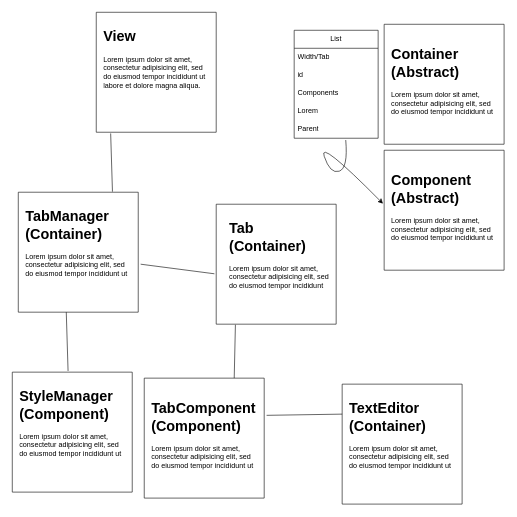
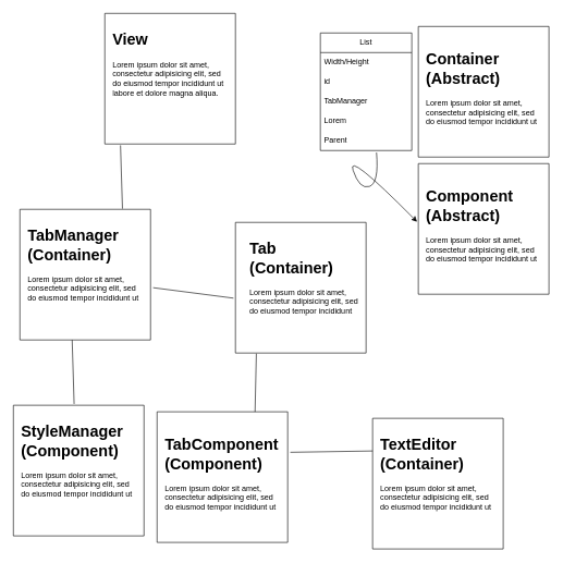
  <mxCell id="0" />
  <mxCell id="1" parent="0" />
  <mxCell id="2" value="" style="swimlane;startSize=0;" parent="1" vertex="1"><mxGeometry x="160" y="20" width="200" height="200" as="geometry" /></mxCell>
  <mxCell id="3" value="&lt;h1 style=&quot;margin-top: 0px;&quot;&gt;View&lt;br&gt;&lt;/h1&gt;&lt;p&gt;Lorem ipsum dolor sit amet, consectetur adipisicing elit, sed do eiusmod tempor incididunt ut labore et dolore magna aliqua.&lt;/p&gt;" style="text;html=1;whiteSpace=wrap;overflow=hidden;rounded=0;" parent="2" vertex="1"><mxGeometry x="10" y="20" width="180" height="120" as="geometry" /></mxCell>
  <mxCell id="4" value="" style="swimlane;startSize=0;" parent="1" vertex="1"><mxGeometry x="640" y="40" width="200" height="200" as="geometry" /></mxCell>
  <mxCell id="5" value="&lt;h1 style=&quot;margin-top: 0px;&quot;&gt;Container (Abstract)&lt;br&gt;&lt;/h1&gt;&lt;p&gt;Lorem ipsum dolor sit amet, consectetur adipisicing elit, sed do eiusmod tempor incididunt ut labore et dolore magna aliqua.&lt;/p&gt;" style="text;html=1;whiteSpace=wrap;overflow=hidden;rounded=0;" parent="4" vertex="1"><mxGeometry x="10" y="30" width="180" height="120" as="geometry" /></mxCell>
  <mxCell id="6" value="" style="swimlane;startSize=0;" parent="1" vertex="1"><mxGeometry x="360" y="340" width="200" height="200" as="geometry" /></mxCell>
  <mxCell id="7" value="&lt;h1 style=&quot;margin-top: 0px;&quot;&gt;Tab (Container)&lt;br&gt;&lt;/h1&gt;&lt;p&gt;Lorem ipsum dolor sit amet, consectetur adipisicing elit, sed do eiusmod tempor incididunt ut labore et dolore magna aliqua.&lt;/p&gt;" style="text;html=1;whiteSpace=wrap;overflow=hidden;rounded=0;" parent="6" vertex="1"><mxGeometry x="20" y="20" width="170" height="120" as="geometry" /></mxCell>
  <mxCell id="8" value="" style="endArrow=none;html=1;rounded=0;entryX=0.16;entryY=1.005;entryDx=0;entryDy=0;entryPerimeter=0;exitX=0.75;exitY=0;exitDx=0;exitDy=0;" parent="1" source="9" target="6" edge="1"><mxGeometry width="50" height="50" relative="1" as="geometry"><mxPoint x="410" y="610" as="sourcePoint" /><mxPoint x="460" y="560" as="targetPoint" /></mxGeometry></mxCell>
  <mxCell id="9" value="" style="swimlane;startSize=0;" parent="1" vertex="1"><mxGeometry x="240" y="630" width="200" height="200" as="geometry" /></mxCell>
  <mxCell id="10" value="&lt;h1 style=&quot;margin-top: 0px;&quot;&gt;TabComponent (Component)&lt;br&gt;&lt;/h1&gt;&lt;p&gt;Lorem ipsum dolor sit amet, consectetur adipisicing elit, sed do eiusmod tempor incididunt ut labore et dolore magna aliqua.&lt;/p&gt;" style="text;html=1;whiteSpace=wrap;overflow=hidden;rounded=0;" parent="9" vertex="1"><mxGeometry x="10" y="30" width="180" height="120" as="geometry" /></mxCell>
  <mxCell id="11" value="" style="endArrow=none;html=1;rounded=0;exitX=1.02;exitY=0.31;exitDx=0;exitDy=0;exitPerimeter=0;entryX=0;entryY=0.25;entryDx=0;entryDy=0;" parent="1" source="9" target="12" edge="1"><mxGeometry width="50" height="50" relative="1" as="geometry"><mxPoint x="490" y="700" as="sourcePoint" /><mxPoint x="560" y="690" as="targetPoint" /></mxGeometry></mxCell>
  <mxCell id="12" value="" style="swimlane;startSize=0;" parent="1" vertex="1"><mxGeometry x="570" y="640" width="200" height="200" as="geometry" /></mxCell>
  <mxCell id="13" value="&lt;h1 style=&quot;margin-top: 0px;&quot;&gt;TextEditor (Container)&lt;br&gt;&lt;/h1&gt;&lt;p&gt;Lorem ipsum dolor sit amet, consectetur adipisicing elit, sed do eiusmod tempor incididunt ut labore et dolore magna aliqua.&lt;/p&gt;" style="text;html=1;whiteSpace=wrap;overflow=hidden;rounded=0;" parent="12" vertex="1"><mxGeometry x="10" y="20" width="180" height="120" as="geometry" /></mxCell>
  <mxCell id="14" value="" style="endArrow=none;html=1;rounded=0;entryX=0.12;entryY=1.01;entryDx=0;entryDy=0;entryPerimeter=0;exitX=0.785;exitY=-0.005;exitDx=0;exitDy=0;exitPerimeter=0;" parent="1" source="15" target="2" edge="1"><mxGeometry width="50" height="50" relative="1" as="geometry"><mxPoint x="93" y="310" as="sourcePoint" /><mxPoint x="140" y="260" as="targetPoint" /></mxGeometry></mxCell>
  <mxCell id="15" value="" style="swimlane;startSize=0;" parent="1" vertex="1"><mxGeometry x="30" y="320" width="200" height="200" as="geometry" /></mxCell>
  <mxCell id="16" value="&lt;h1 style=&quot;margin-top: 0px;&quot;&gt;TabManager (Container)&lt;br&gt;&lt;/h1&gt;&lt;p&gt;Lorem ipsum dolor sit amet, consectetur adipisicing elit, sed do eiusmod tempor incididunt ut labore et dolore magna aliqua.&lt;/p&gt;" style="text;html=1;whiteSpace=wrap;overflow=hidden;rounded=0;" parent="15" vertex="1"><mxGeometry x="10" y="20" width="180" height="120" as="geometry" /></mxCell>
  <mxCell id="17" value="List" style="swimlane;fontStyle=0;childLayout=stackLayout;horizontal=1;startSize=30;horizontalStack=0;resizeParent=1;resizeParentMax=0;resizeLast=0;collapsible=1;marginBottom=0;whiteSpace=wrap;html=1;" parent="1" vertex="1"><mxGeometry x="490" y="50" width="140" height="180" as="geometry" /></mxCell>
- <mxCell id="18" value="Width/Tab" style="text;strokeColor=none;fillColor=none;align=left;verticalAlign=middle;spacingLeft=4;spacingRight=4;overflow=hidden;points=[[0,0.5],[1,0.5]];portConstraint=eastwest;rotatable=0;whiteSpace=wrap;html=1;" parent="17" vertex="1"><mxGeometry y="30" width="140" height="30" as="geometry" /></mxCell>
+ <mxCell id="18" value="Width/Height" style="text;strokeColor=none;fillColor=none;align=left;verticalAlign=middle;spacingLeft=4;spacingRight=4;overflow=hidden;points=[[0,0.5],[1,0.5]];portConstraint=eastwest;rotatable=0;whiteSpace=wrap;html=1;" parent="17" vertex="1"><mxGeometry y="30" width="140" height="30" as="geometry" /></mxCell>
  <mxCell id="19" value="id" style="text;strokeColor=none;fillColor=none;align=left;verticalAlign=middle;spacingLeft=4;spacingRight=4;overflow=hidden;points=[[0,0.5],[1,0.5]];portConstraint=eastwest;rotatable=0;whiteSpace=wrap;html=1;" parent="17" vertex="1"><mxGeometry y="60" width="140" height="30" as="geometry" /></mxCell>
- <mxCell id="20" value="Components" style="text;strokeColor=none;fillColor=none;align=left;verticalAlign=middle;spacingLeft=4;spacingRight=4;overflow=hidden;points=[[0,0.5],[1,0.5]];portConstraint=eastwest;rotatable=0;whiteSpace=wrap;html=1;" parent="17" vertex="1"><mxGeometry y="90" width="140" height="30" as="geometry" /></mxCell>
+ <mxCell id="20" value="TabManager" style="text;strokeColor=none;fillColor=none;align=left;verticalAlign=middle;spacingLeft=4;spacingRight=4;overflow=hidden;points=[[0,0.5],[1,0.5]];portConstraint=eastwest;rotatable=0;whiteSpace=wrap;html=1;" parent="17" vertex="1"><mxGeometry y="90" width="140" height="30" as="geometry" /></mxCell>
  <mxCell id="21" value="Lorem" style="text;strokeColor=none;fillColor=none;align=left;verticalAlign=middle;spacingLeft=4;spacingRight=4;overflow=hidden;points=[[0,0.5],[1,0.5]];portConstraint=eastwest;rotatable=0;whiteSpace=wrap;html=1;" parent="17" vertex="1"><mxGeometry y="120" width="140" height="30" as="geometry" /></mxCell>
  <mxCell id="22" value="Parent" style="text;strokeColor=none;fillColor=none;align=left;verticalAlign=middle;spacingLeft=4;spacingRight=4;overflow=hidden;points=[[0,0.5],[1,0.5]];portConstraint=eastwest;rotatable=0;whiteSpace=wrap;html=1;" parent="17" vertex="1"><mxGeometry y="150" width="140" height="30" as="geometry" /></mxCell>
  <mxCell id="23" value="" style="swimlane;startSize=0;" parent="1" vertex="1"><mxGeometry x="640" y="250" width="200" height="200" as="geometry" /></mxCell>
  <mxCell id="24" value="&lt;h1 style=&quot;margin-top: 0px;&quot;&gt;Component (Abstract)&lt;br&gt;&lt;/h1&gt;&lt;p&gt;Lorem ipsum dolor sit amet, consectetur adipisicing elit, sed do eiusmod tempor incididunt ut labore et dolore magna aliqua.&lt;/p&gt;" style="text;html=1;whiteSpace=wrap;overflow=hidden;rounded=0;" parent="23" vertex="1"><mxGeometry x="10" y="30" width="180" height="120" as="geometry" /></mxCell>
  <mxCell id="25" value="" style="curved=1;endArrow=classic;html=1;rounded=0;entryX=-0.01;entryY=0.445;entryDx=0;entryDy=0;exitX=0.614;exitY=1.1;exitDx=0;exitDy=0;exitPerimeter=0;entryPerimeter=0;" parent="1" source="22" target="23" edge="1"><mxGeometry width="50" height="50" relative="1" as="geometry"><mxPoint x="530" y="280" as="sourcePoint" /><mxPoint x="580" y="230" as="targetPoint" /><Array as="points"><mxPoint x="580" y="280" /><mxPoint x="550" y="290" /><mxPoint x="530" y="230" /></Array></mxGeometry></mxCell>
  <mxCell id="26" value="" style="endArrow=none;html=1;rounded=0;entryX=0.4;entryY=1;entryDx=0;entryDy=0;entryPerimeter=0;exitX=0.465;exitY=-0.01;exitDx=0;exitDy=0;exitPerimeter=0;" parent="1" source="27" target="15" edge="1"><mxGeometry width="50" height="50" relative="1" as="geometry"><mxPoint x="14" y="660" as="sourcePoint" /><mxPoint x="14.02" y="569.01" as="targetPoint" /></mxGeometry></mxCell>
  <mxCell id="27" value="" style="swimlane;startSize=0;" parent="1" vertex="1"><mxGeometry x="20" y="620" width="200" height="200" as="geometry" /></mxCell>
  <mxCell id="28" value="&lt;h1 style=&quot;margin-top: 0px;&quot;&gt;StyleManager (Component)&lt;br&gt;&lt;/h1&gt;&lt;p&gt;Lorem ipsum dolor sit amet, consectetur adipisicing elit, sed do eiusmod tempor incididunt ut labore et dolore magna aliqua.&lt;/p&gt;" style="text;html=1;whiteSpace=wrap;overflow=hidden;rounded=0;" parent="27" vertex="1"><mxGeometry x="10" y="20" width="180" height="120" as="geometry" /></mxCell>
  <mxCell id="29" value="" style="endArrow=none;html=1;rounded=0;entryX=-0.015;entryY=0.58;entryDx=0;entryDy=0;entryPerimeter=0;exitX=1.02;exitY=0.6;exitDx=0;exitDy=0;exitPerimeter=0;" parent="1" source="15" target="6" edge="1"><mxGeometry width="50" height="50" relative="1" as="geometry"><mxPoint x="160" y="460" as="sourcePoint" /><mxPoint x="210" y="410" as="targetPoint" /></mxGeometry></mxCell>
